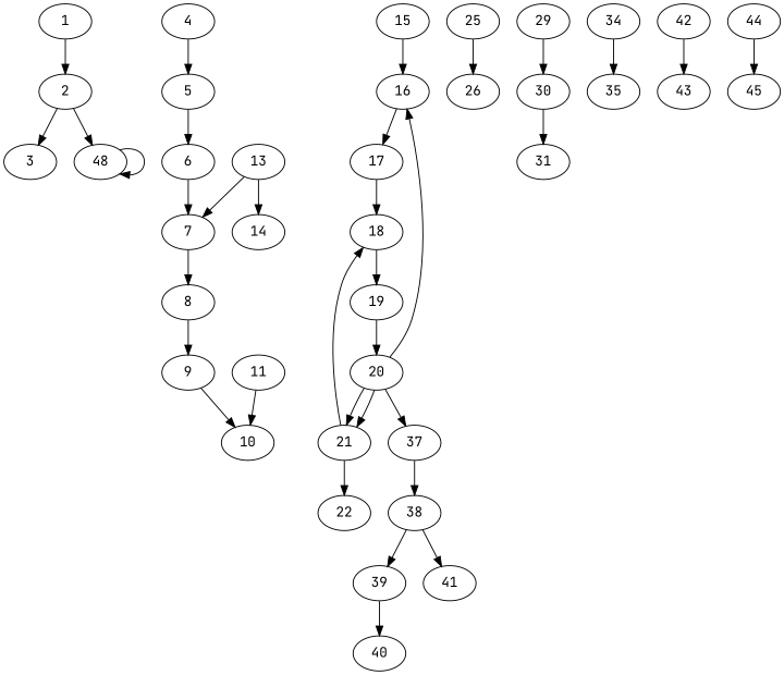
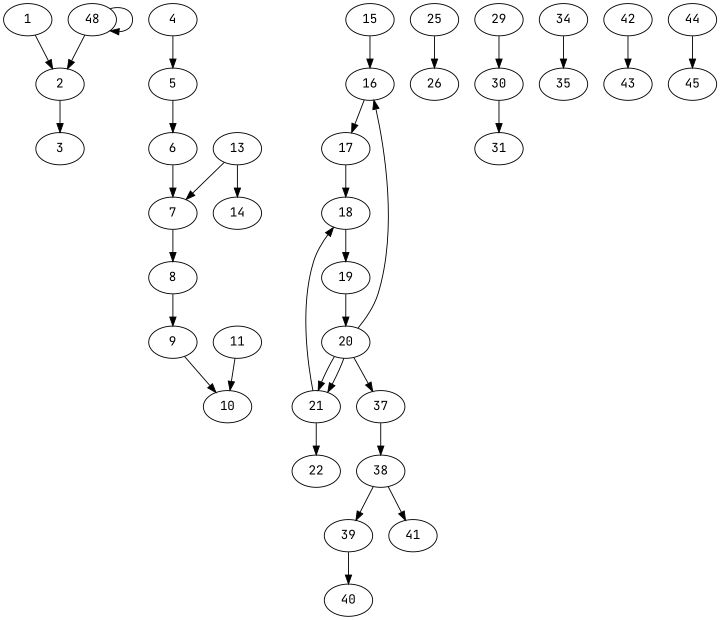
  digraph {
    fontname="JetBrains Mono"
    node [fontname="JetBrains Mono"]
    edge [fontname="JetBrains Mono"]
    1
    2
    3
    48
    4
    5
    6
    7
    8
    9
    10
    11
    13
    14
    15
    16
    17
    18
    19
    20
    21
    37
    22
    38
    39
    41
    25
    26
    29
    30
    31
    34
    35
    40
    42
    43
    44
    45
    1 -> 2
    2 -> 3
-   2 -> 48
+   48 -> 2
    48 -> 48
    4 -> 5
    5 -> 6
    6 -> 7
    7 -> 8
    8 -> 9
    9 -> 10
    11 -> 10
    13 -> 7
    13 -> 14
    15 -> 16
    16 -> 17
    17 -> 18
    18 -> 19
    19 -> 20
    20 -> 16
    20 -> 21
    20 -> 21
    20 -> 37
    21 -> 18
    21 -> 22
    37 -> 38
    38 -> 39
    38 -> 41
    39 -> 40
    25 -> 26
    29 -> 30
    30 -> 31
    34 -> 35
    42 -> 43
    44 -> 45
  }
